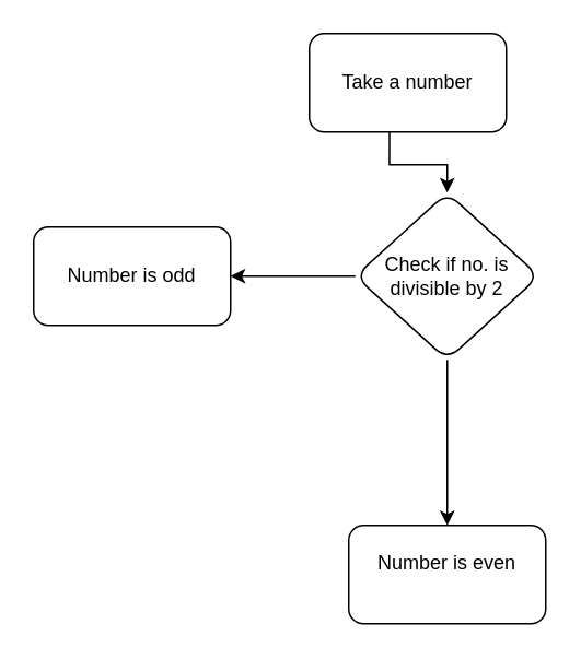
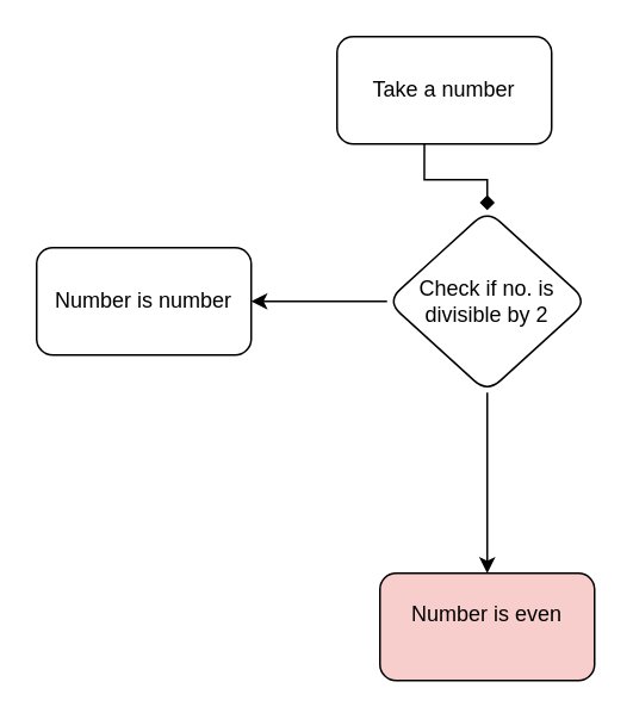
  <mxCell id="0" />
  <mxCell id="1" parent="0" />
- <mxCell id="2" value="" style="edgeStyle=orthogonalEdgeStyle;rounded=0;orthogonalLoop=1;jettySize=auto;html=1;exitX=0.407;exitY=1.003;exitDx=0;exitDy=0;exitPerimeter=0;" edge="1" parent="1" source="3" target="6"><mxGeometry relative="1" as="geometry"><mxPoint x="218" y="89" as="sourcePoint" /></mxGeometry></mxCell>
+ <mxCell id="2" value="" style="edgeStyle=orthogonalEdgeStyle;rounded=0;orthogonalLoop=1;jettySize=auto;html=1;exitX=0.407;exitY=1.003;exitDx=0;exitDy=0;exitPerimeter=0;endArrow=diamond;" edge="1" parent="1" source="3" target="6"><mxGeometry relative="1" as="geometry"><mxPoint x="218" y="89" as="sourcePoint" /></mxGeometry></mxCell>
  <mxCell id="3" value="Take a number" style="rounded=1;whiteSpace=wrap;html=1;" vertex="1" parent="1"><mxGeometry x="188" y="20" width="120" height="60" as="geometry" /></mxCell>
  <mxCell id="4" value="" style="edgeStyle=orthogonalEdgeStyle;rounded=0;orthogonalLoop=1;jettySize=auto;html=1;" edge="1" parent="1" source="6" target="7"><mxGeometry relative="1" as="geometry" /></mxCell>
  <mxCell id="5" value="" style="edgeStyle=orthogonalEdgeStyle;rounded=0;orthogonalLoop=1;jettySize=auto;html=1;" edge="1" parent="1" source="6" target="8"><mxGeometry relative="1" as="geometry" /></mxCell>
  <mxCell id="6" value="Check if no. is divisible by 2" style="rhombus;whiteSpace=wrap;html=1;rounded=1;" vertex="1" parent="1"><mxGeometry x="216" y="117" width="112" height="102" as="geometry" /></mxCell>
- <mxCell id="7" value="Number is odd" style="whiteSpace=wrap;html=1;rounded=1;" vertex="1" parent="1"><mxGeometry x="20" y="138" width="120" height="60" as="geometry" /></mxCell>
- <mxCell id="8" value="Number is even&lt;div&gt;&lt;br&gt;&lt;/div&gt;" style="whiteSpace=wrap;html=1;rounded=1;" vertex="1" parent="1"><mxGeometry x="212" y="320" width="120" height="60" as="geometry" /></mxCell>
+ <mxCell id="7" value="Number is number" style="whiteSpace=wrap;html=1;rounded=1;" vertex="1" parent="1"><mxGeometry x="20" y="138" width="120" height="60" as="geometry" /></mxCell>
+ <mxCell id="8" value="Number is even&lt;div&gt;&lt;br&gt;&lt;/div&gt;" style="whiteSpace=wrap;html=1;rounded=1;fillColor=#f8cecc;" vertex="1" parent="1"><mxGeometry x="212" y="320" width="120" height="60" as="geometry" /></mxCell>
